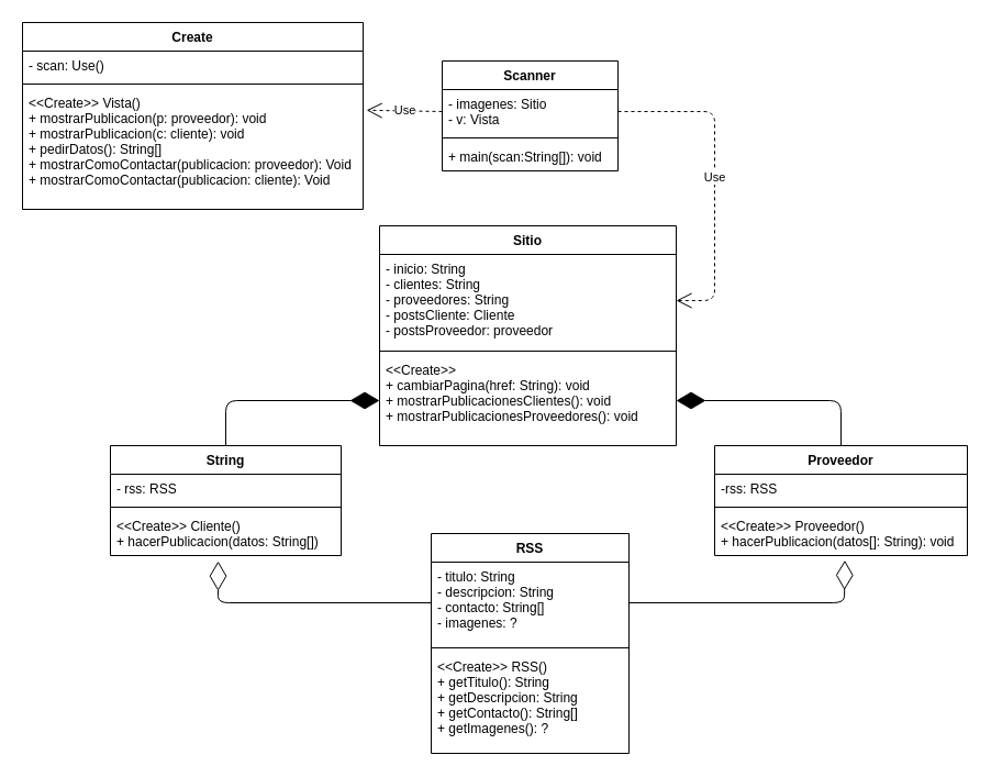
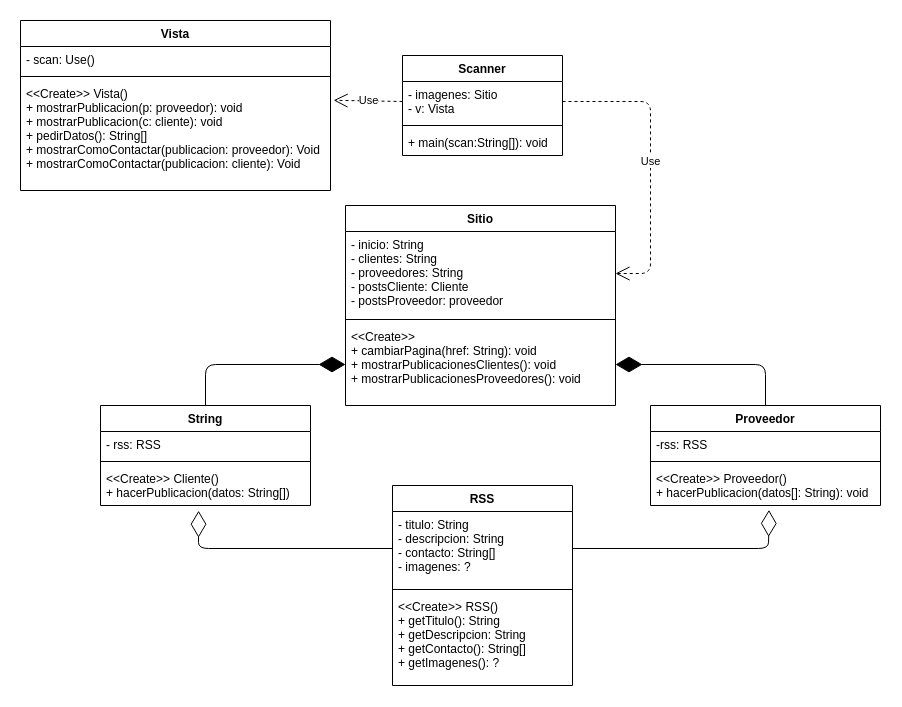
  <mxCell id="0" />
  <mxCell id="1" parent="0" />
  <mxCell id="2" value="RSS" style="swimlane;fontStyle=1;align=center;verticalAlign=top;childLayout=stackLayout;horizontal=1;startSize=26;horizontalStack=0;resizeParent=1;resizeParentMax=0;resizeLast=0;collapsible=1;marginBottom=0;" vertex="1" parent="1"><mxGeometry x="392" y="485" width="180" height="200" as="geometry" /></mxCell>
  <mxCell id="3" value="- titulo: String&#10;- descripcion: String&#10;- contacto: String[]&#10;- imagenes: ?" style="text;strokeColor=none;fillColor=none;align=left;verticalAlign=top;spacingLeft=4;spacingRight=4;overflow=hidden;rotatable=0;points=[[0,0.5],[1,0.5]];portConstraint=eastwest;" vertex="1" parent="2"><mxGeometry y="26" width="180" height="74" as="geometry" /></mxCell>
  <mxCell id="4" value="" style="line;strokeWidth=1;fillColor=none;align=left;verticalAlign=middle;spacingTop=-1;spacingLeft=3;spacingRight=3;rotatable=0;labelPosition=right;points=[];portConstraint=eastwest;" vertex="1" parent="2"><mxGeometry y="100" width="180" height="8" as="geometry" /></mxCell>
  <mxCell id="5" value="&lt;&lt;Create&gt;&gt; RSS()&#10;+ getTitulo(): String&#10;+ getDescripcion: String&#10;+ getContacto(): String[]&#10;+ getImagenes(): ?" style="text;strokeColor=none;fillColor=none;align=left;verticalAlign=top;spacingLeft=4;spacingRight=4;overflow=hidden;rotatable=0;points=[[0,0.5],[1,0.5]];portConstraint=eastwest;" vertex="1" parent="2"><mxGeometry y="108" width="180" height="92" as="geometry" /></mxCell>
  <mxCell id="6" value="Scanner" style="swimlane;fontStyle=1;align=center;verticalAlign=top;childLayout=stackLayout;horizontal=1;startSize=26;horizontalStack=0;resizeParent=1;resizeParentMax=0;resizeLast=0;collapsible=1;marginBottom=0;" vertex="1" parent="1"><mxGeometry x="402" y="55" width="160" height="100" as="geometry" /></mxCell>
  <mxCell id="7" value="- imagenes: Sitio&#10;- v: Vista" style="text;strokeColor=none;fillColor=none;align=left;verticalAlign=top;spacingLeft=4;spacingRight=4;overflow=hidden;rotatable=0;points=[[0,0.5],[1,0.5]];portConstraint=eastwest;" vertex="1" parent="6"><mxGeometry y="26" width="160" height="40" as="geometry" /></mxCell>
  <mxCell id="8" value="" style="line;strokeWidth=1;fillColor=none;align=left;verticalAlign=middle;spacingTop=-1;spacingLeft=3;spacingRight=3;rotatable=0;labelPosition=right;points=[];portConstraint=eastwest;" vertex="1" parent="6"><mxGeometry y="66" width="160" height="8" as="geometry" /></mxCell>
  <mxCell id="9" value="+ main(scan:String[]): void" style="text;strokeColor=none;fillColor=none;align=left;verticalAlign=top;spacingLeft=4;spacingRight=4;overflow=hidden;rotatable=0;points=[[0,0.5],[1,0.5]];portConstraint=eastwest;" vertex="1" parent="6"><mxGeometry y="74" width="160" height="26" as="geometry" /></mxCell>
  <mxCell id="10" value="Proveedor" style="swimlane;fontStyle=1;align=center;verticalAlign=top;childLayout=stackLayout;horizontal=1;startSize=26;horizontalStack=0;resizeParent=1;resizeParentMax=0;resizeLast=0;collapsible=1;marginBottom=0;" vertex="1" parent="1"><mxGeometry x="650" y="405" width="230" height="100" as="geometry" /></mxCell>
  <mxCell id="11" value="-rss: RSS" style="text;strokeColor=none;fillColor=none;align=left;verticalAlign=top;spacingLeft=4;spacingRight=4;overflow=hidden;rotatable=0;points=[[0,0.5],[1,0.5]];portConstraint=eastwest;" vertex="1" parent="10"><mxGeometry y="26" width="230" height="26" as="geometry" /></mxCell>
  <mxCell id="12" value="" style="line;strokeWidth=1;fillColor=none;align=left;verticalAlign=middle;spacingTop=-1;spacingLeft=3;spacingRight=3;rotatable=0;labelPosition=right;points=[];portConstraint=eastwest;" vertex="1" parent="10"><mxGeometry y="52" width="230" height="8" as="geometry" /></mxCell>
  <mxCell id="13" value="&lt;&lt;Create&gt;&gt; Proveedor()&#10;+ hacerPublicacion(datos[]: String): void" style="text;strokeColor=none;fillColor=none;align=left;verticalAlign=top;spacingLeft=4;spacingRight=4;overflow=hidden;rotatable=0;points=[[0,0.5],[1,0.5]];portConstraint=eastwest;" vertex="1" parent="10"><mxGeometry y="60" width="230" height="40" as="geometry" /></mxCell>
  <mxCell id="14" value="String" style="swimlane;fontStyle=1;align=center;verticalAlign=top;childLayout=stackLayout;horizontal=1;startSize=26;horizontalStack=0;resizeParent=1;resizeParentMax=0;resizeLast=0;collapsible=1;marginBottom=0;" vertex="1" parent="1"><mxGeometry x="100" y="405" width="210" height="100" as="geometry" /></mxCell>
  <mxCell id="15" value="- rss: RSS" style="text;strokeColor=none;fillColor=none;align=left;verticalAlign=top;spacingLeft=4;spacingRight=4;overflow=hidden;rotatable=0;points=[[0,0.5],[1,0.5]];portConstraint=eastwest;" vertex="1" parent="14"><mxGeometry y="26" width="210" height="26" as="geometry" /></mxCell>
  <mxCell id="16" value="" style="line;strokeWidth=1;fillColor=none;align=left;verticalAlign=middle;spacingTop=-1;spacingLeft=3;spacingRight=3;rotatable=0;labelPosition=right;points=[];portConstraint=eastwest;" vertex="1" parent="14"><mxGeometry y="52" width="210" height="8" as="geometry" /></mxCell>
  <mxCell id="17" value="&lt;&lt;Create&gt;&gt; Cliente()&#10;+ hacerPublicacion(datos: String[])" style="text;strokeColor=none;fillColor=none;align=left;verticalAlign=top;spacingLeft=4;spacingRight=4;overflow=hidden;rotatable=0;points=[[0,0.5],[1,0.5]];portConstraint=eastwest;" vertex="1" parent="14"><mxGeometry y="60" width="210" height="40" as="geometry" /></mxCell>
  <mxCell id="18" value="Sitio" style="swimlane;fontStyle=1;align=center;verticalAlign=top;childLayout=stackLayout;horizontal=1;startSize=26;horizontalStack=0;resizeParent=1;resizeParentMax=0;resizeLast=0;collapsible=1;marginBottom=0;" vertex="1" parent="1"><mxGeometry x="345" y="205" width="270" height="200" as="geometry" /></mxCell>
  <mxCell id="19" value="- inicio: String&#10;- clientes: String&#10;- proveedores: String&#10;- postsCliente: Cliente&#10;- postsProveedor: proveedor" style="text;strokeColor=none;fillColor=none;align=left;verticalAlign=top;spacingLeft=4;spacingRight=4;overflow=hidden;rotatable=0;points=[[0,0.5],[1,0.5]];portConstraint=eastwest;" vertex="1" parent="18"><mxGeometry y="26" width="270" height="84" as="geometry" /></mxCell>
  <mxCell id="20" value="" style="line;strokeWidth=1;fillColor=none;align=left;verticalAlign=middle;spacingTop=-1;spacingLeft=3;spacingRight=3;rotatable=0;labelPosition=right;points=[];portConstraint=eastwest;" vertex="1" parent="18"><mxGeometry y="110" width="270" height="8" as="geometry" /></mxCell>
  <mxCell id="21" value="&lt;&lt;Create&gt;&gt;&#10;+ cambiarPagina(href: String): void&#10;+ mostrarPublicacionesClientes(): void&#10;+ mostrarPublicacionesProveedores(): void" style="text;strokeColor=none;fillColor=none;align=left;verticalAlign=top;spacingLeft=4;spacingRight=4;overflow=hidden;rotatable=0;points=[[0,0.5],[1,0.5]];portConstraint=eastwest;" vertex="1" parent="18"><mxGeometry y="118" width="270" height="82" as="geometry" /></mxCell>
- <mxCell id="22" value="Create" style="swimlane;fontStyle=1;align=center;verticalAlign=top;childLayout=stackLayout;horizontal=1;startSize=26;horizontalStack=0;resizeParent=1;resizeParentMax=0;resizeLast=0;collapsible=1;marginBottom=0;" vertex="1" parent="1"><mxGeometry x="20" y="20" width="310" height="170" as="geometry" /></mxCell>
+ <mxCell id="22" value="Vista" style="swimlane;fontStyle=1;align=center;verticalAlign=top;childLayout=stackLayout;horizontal=1;startSize=26;horizontalStack=0;resizeParent=1;resizeParentMax=0;resizeLast=0;collapsible=1;marginBottom=0;" vertex="1" parent="1"><mxGeometry x="20" y="20" width="310" height="170" as="geometry" /></mxCell>
  <mxCell id="23" value="- scan: Use()" style="text;strokeColor=none;fillColor=none;align=left;verticalAlign=top;spacingLeft=4;spacingRight=4;overflow=hidden;rotatable=0;points=[[0,0.5],[1,0.5]];portConstraint=eastwest;" vertex="1" parent="22"><mxGeometry y="26" width="310" height="26" as="geometry" /></mxCell>
  <mxCell id="24" value="" style="line;strokeWidth=1;fillColor=none;align=left;verticalAlign=middle;spacingTop=-1;spacingLeft=3;spacingRight=3;rotatable=0;labelPosition=right;points=[];portConstraint=eastwest;" vertex="1" parent="22"><mxGeometry y="52" width="310" height="8" as="geometry" /></mxCell>
  <mxCell id="25" value="&lt;&lt;Create&gt;&gt; Vista()&#10;+ mostrarPublicacion(p: proveedor): void&#10;+ mostrarPublicacion(c: cliente): void&#10;+ pedirDatos(): String[]&#10;+ mostrarComoContactar(publicacion: proveedor): Void&#10;+ mostrarComoContactar(publicacion: cliente): Void" style="text;strokeColor=none;fillColor=none;align=left;verticalAlign=top;spacingLeft=4;spacingRight=4;overflow=hidden;rotatable=0;points=[[0,0.5],[1,0.5]];portConstraint=eastwest;" vertex="1" parent="22"><mxGeometry y="60" width="310" height="110" as="geometry" /></mxCell>
  <mxCell id="26" value="Use" style="endArrow=open;endSize=12;dashed=1;html=1;exitX=1;exitY=0.5;exitDx=0;exitDy=0;entryX=1;entryY=0.5;entryDx=0;entryDy=0;" edge="1" parent="1" source="7" target="19"><mxGeometry width="160" relative="1" as="geometry"><mxPoint x="680" y="295" as="sourcePoint" /><mxPoint x="840" y="295" as="targetPoint" /><Array as="points"><mxPoint x="650" y="101" /><mxPoint x="650" y="273" /></Array></mxGeometry></mxCell>
  <mxCell id="27" value="" style="endArrow=diamondThin;endFill=0;endSize=24;html=1;entryX=0.467;entryY=1.13;entryDx=0;entryDy=0;entryPerimeter=0;exitX=0;exitY=0.5;exitDx=0;exitDy=0;" edge="1" parent="1" source="3" target="17"><mxGeometry width="160" relative="1" as="geometry"><mxPoint x="200" y="675" as="sourcePoint" /><mxPoint x="360" y="675" as="targetPoint" /><Array as="points"><mxPoint x="198" y="548" /></Array></mxGeometry></mxCell>
  <mxCell id="28" value="" style="endArrow=diamondThin;endFill=0;endSize=24;html=1;exitX=1;exitY=0.5;exitDx=0;exitDy=0;entryX=0.515;entryY=1.11;entryDx=0;entryDy=0;entryPerimeter=0;" edge="1" parent="1" source="3" target="13"><mxGeometry width="160" relative="1" as="geometry"><mxPoint x="730" y="655" as="sourcePoint" /><mxPoint x="890" y="655" as="targetPoint" /><Array as="points"><mxPoint x="768" y="548" /></Array></mxGeometry></mxCell>
  <mxCell id="29" value="" style="endArrow=diamondThin;endFill=1;endSize=24;html=1;exitX=0.5;exitY=0;exitDx=0;exitDy=0;entryX=0;entryY=0.5;entryDx=0;entryDy=0;" edge="1" parent="1" source="14" target="21"><mxGeometry width="160" relative="1" as="geometry"><mxPoint x="100" y="295" as="sourcePoint" /><mxPoint x="260" y="295" as="targetPoint" /><Array as="points"><mxPoint x="205" y="364" /></Array></mxGeometry></mxCell>
  <mxCell id="30" value="" style="endArrow=diamondThin;endFill=1;endSize=24;html=1;entryX=1;entryY=0.5;entryDx=0;entryDy=0;exitX=0.5;exitY=0;exitDx=0;exitDy=0;" edge="1" parent="1" source="10" target="21"><mxGeometry width="160" relative="1" as="geometry"><mxPoint x="760" y="315" as="sourcePoint" /><mxPoint x="920" y="315" as="targetPoint" /><Array as="points"><mxPoint x="765" y="364" /></Array></mxGeometry></mxCell>
  <mxCell id="31" value="Use" style="endArrow=open;endSize=12;dashed=1;html=1;exitX=0;exitY=0.5;exitDx=0;exitDy=0;entryX=1.01;entryY=0.18;entryDx=0;entryDy=0;entryPerimeter=0;" edge="1" parent="1" source="7" target="25"><mxGeometry width="160" relative="1" as="geometry"><mxPoint x="140" y="245" as="sourcePoint" /><mxPoint x="300" y="245" as="targetPoint" /></mxGeometry></mxCell>
